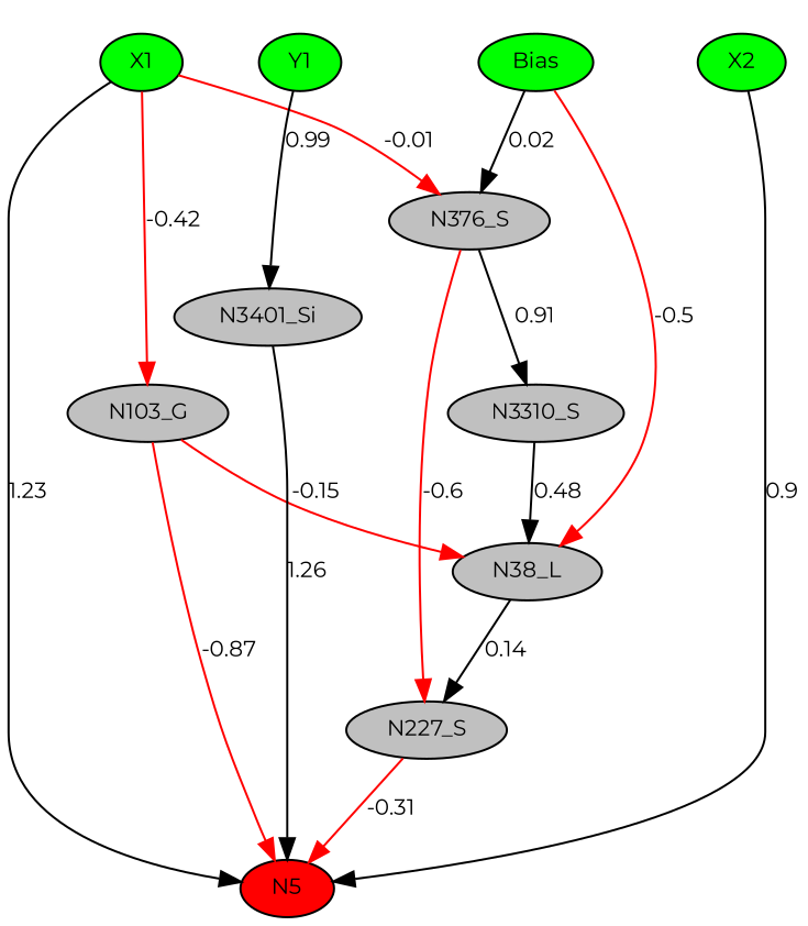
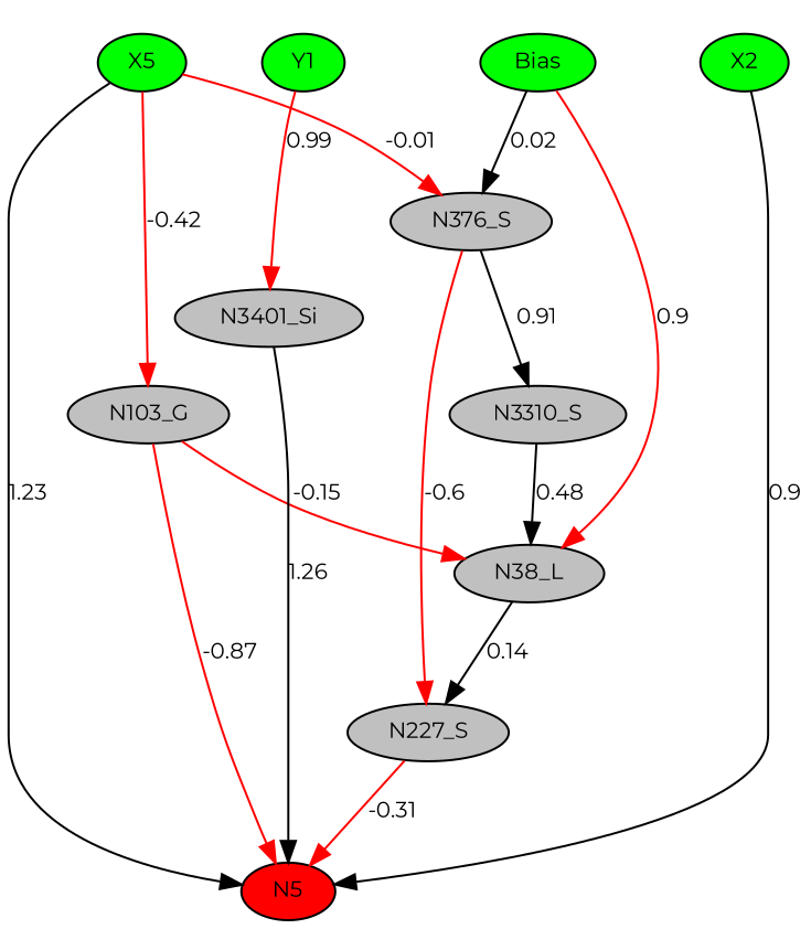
  digraph {
    fontname=Montserrat
    node [fillcolor=gray fontname=Montserrat fontsize=10 shape=ellipse style=filled]
    edge [color=black fontname=Montserrat fontsize=10]
    N5 [fillcolor=red height=0.1 width=0.1]
    n2 [fillcolor=green height=0.1 label=Bias width=0.1]
-   n3 [fillcolor=green height=0.1 label=X1 width=0.1]
+   n3 [fillcolor=green height=0.1 label=X5 width=0.1]
    n4 [fillcolor=green height=0.1 label=Y1 width=0.1]
    n5 [fillcolor=green height=0.1 label=X2 width=0.1]
    n6 [height=0.1 label=N38_L width=0.1]
    n7 [height=0.1 label=N376_S width=0.1]
    n8 [height=0.1 label=N103_G width=0.1]
    n9 [height=0.1 label=N3401_Si width=0.1]
    n10 [height=0.1 label=N227_S width=0.1]
    n11 [height=0.1 label=N3310_S width=0.1]
    subgraph sub_1 {
      rank=same
      N5
    }
    subgraph sub_2 {
      rank=same
      n2
      n3
      n4
      n5
    }
-   n2 -> n6 [arrowType=inv color=red label=-0.5]
+   n2 -> n6 [arrowType=inv color=red label=0.9]
    n2 -> n7 [label=0.02]
    n3 -> N5 [label=1.23]
    n3 -> n4 [style=invis color="" fontsize=""]
    n3 -> n7 [arrowType=inv color=red label=-0.01]
    n3 -> n8 [arrowType=inv color=red label=-0.42]
    n4 -> n5 [style=invis color="" fontsize=""]
-   n4 -> n9 [label=0.99]
+   n4 -> n9 [color=red label=0.99]
    n5 -> N5 [label=0.9]
    n6 -> n10 [label=0.14]
    n7 -> n10 [arrowType=inv color=red label=-0.6]
    n7 -> n11 [label=0.91]
    n8 -> N5 [arrowType=inv color=red label=-0.87]
    n8 -> n6 [arrowType=inv color=red label=-0.15]
    n9 -> N5 [label=1.26]
    n10 -> N5 [arrowType=inv color=red label=-0.31]
    n11 -> n6 [label=0.48]
  }
